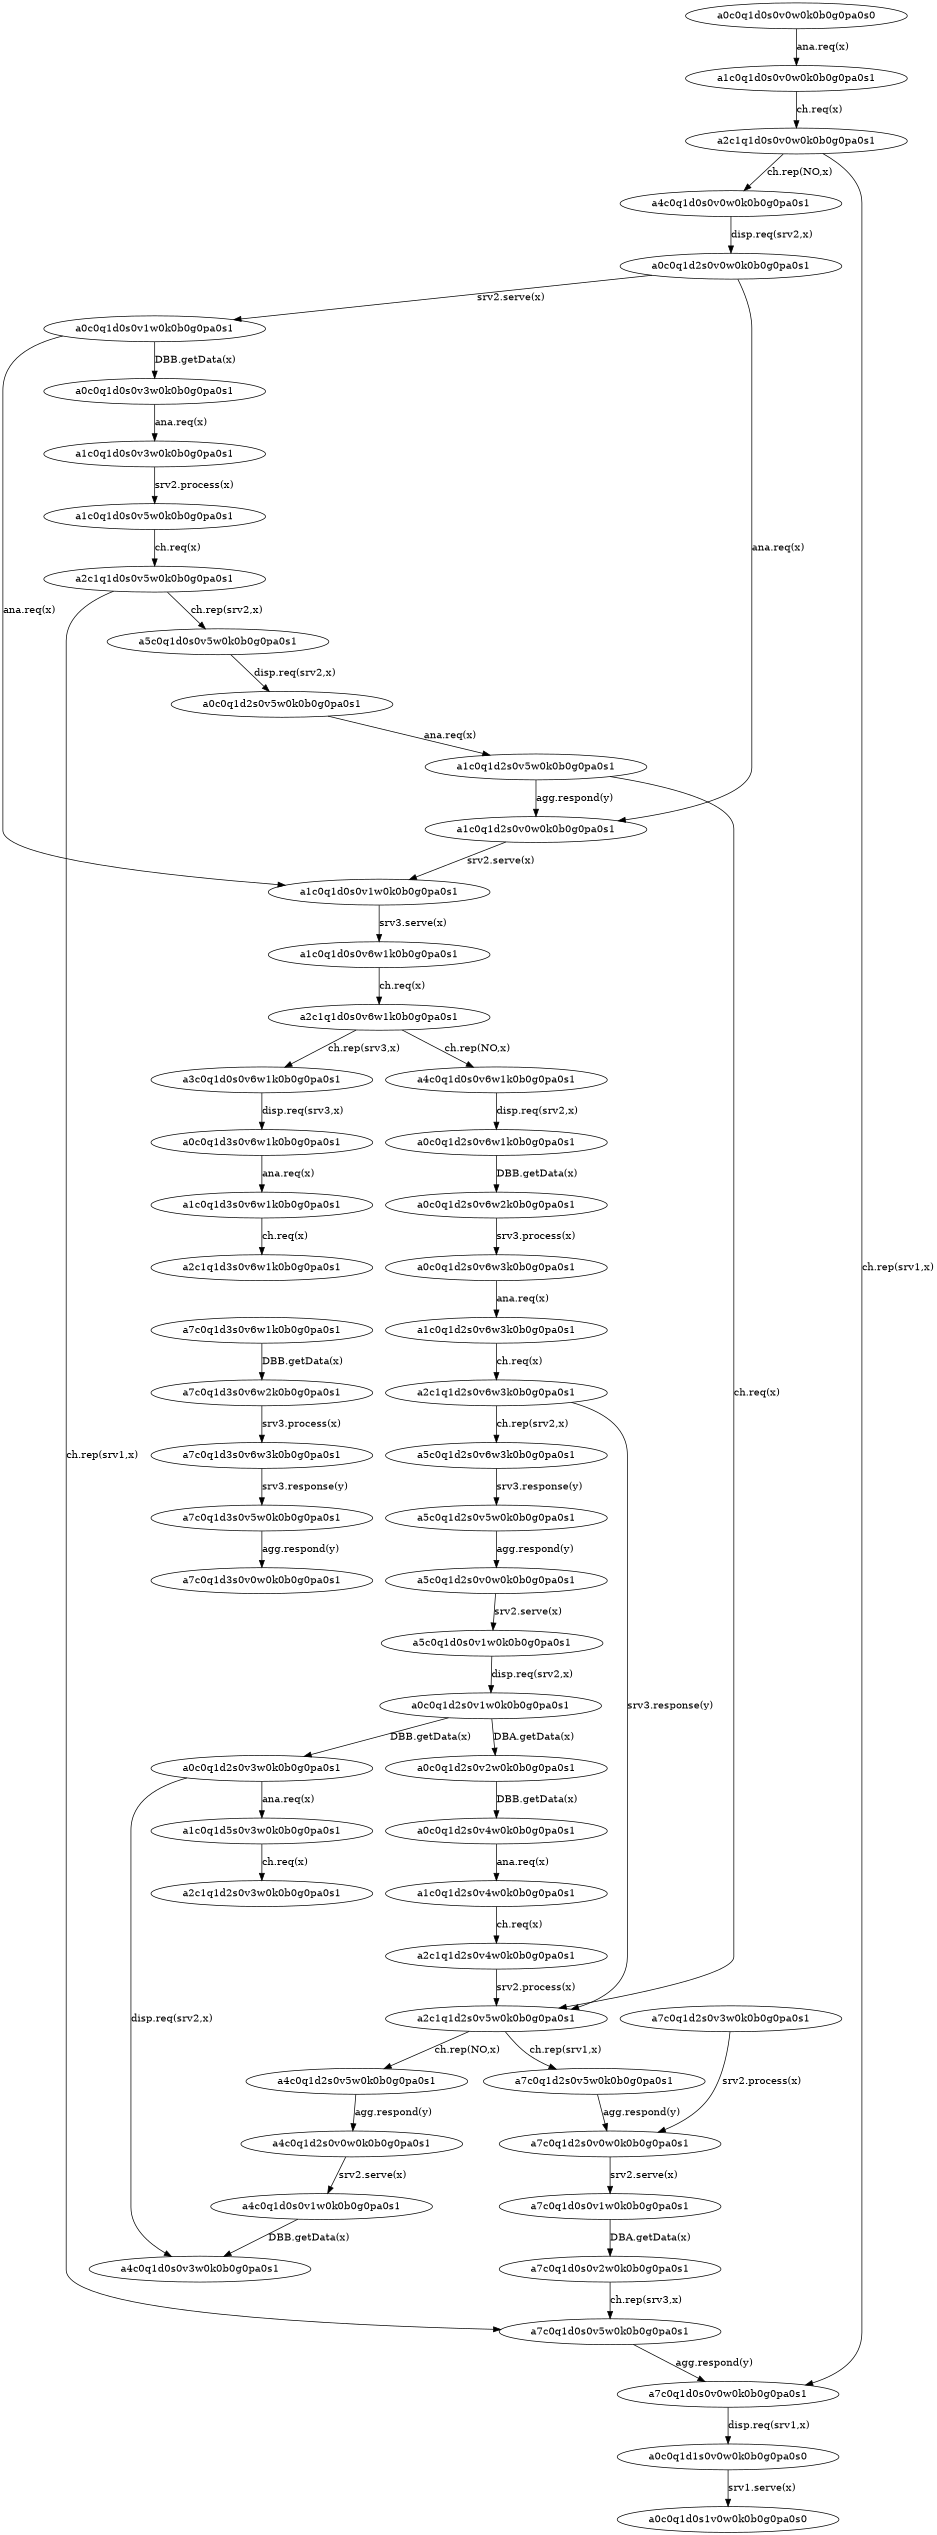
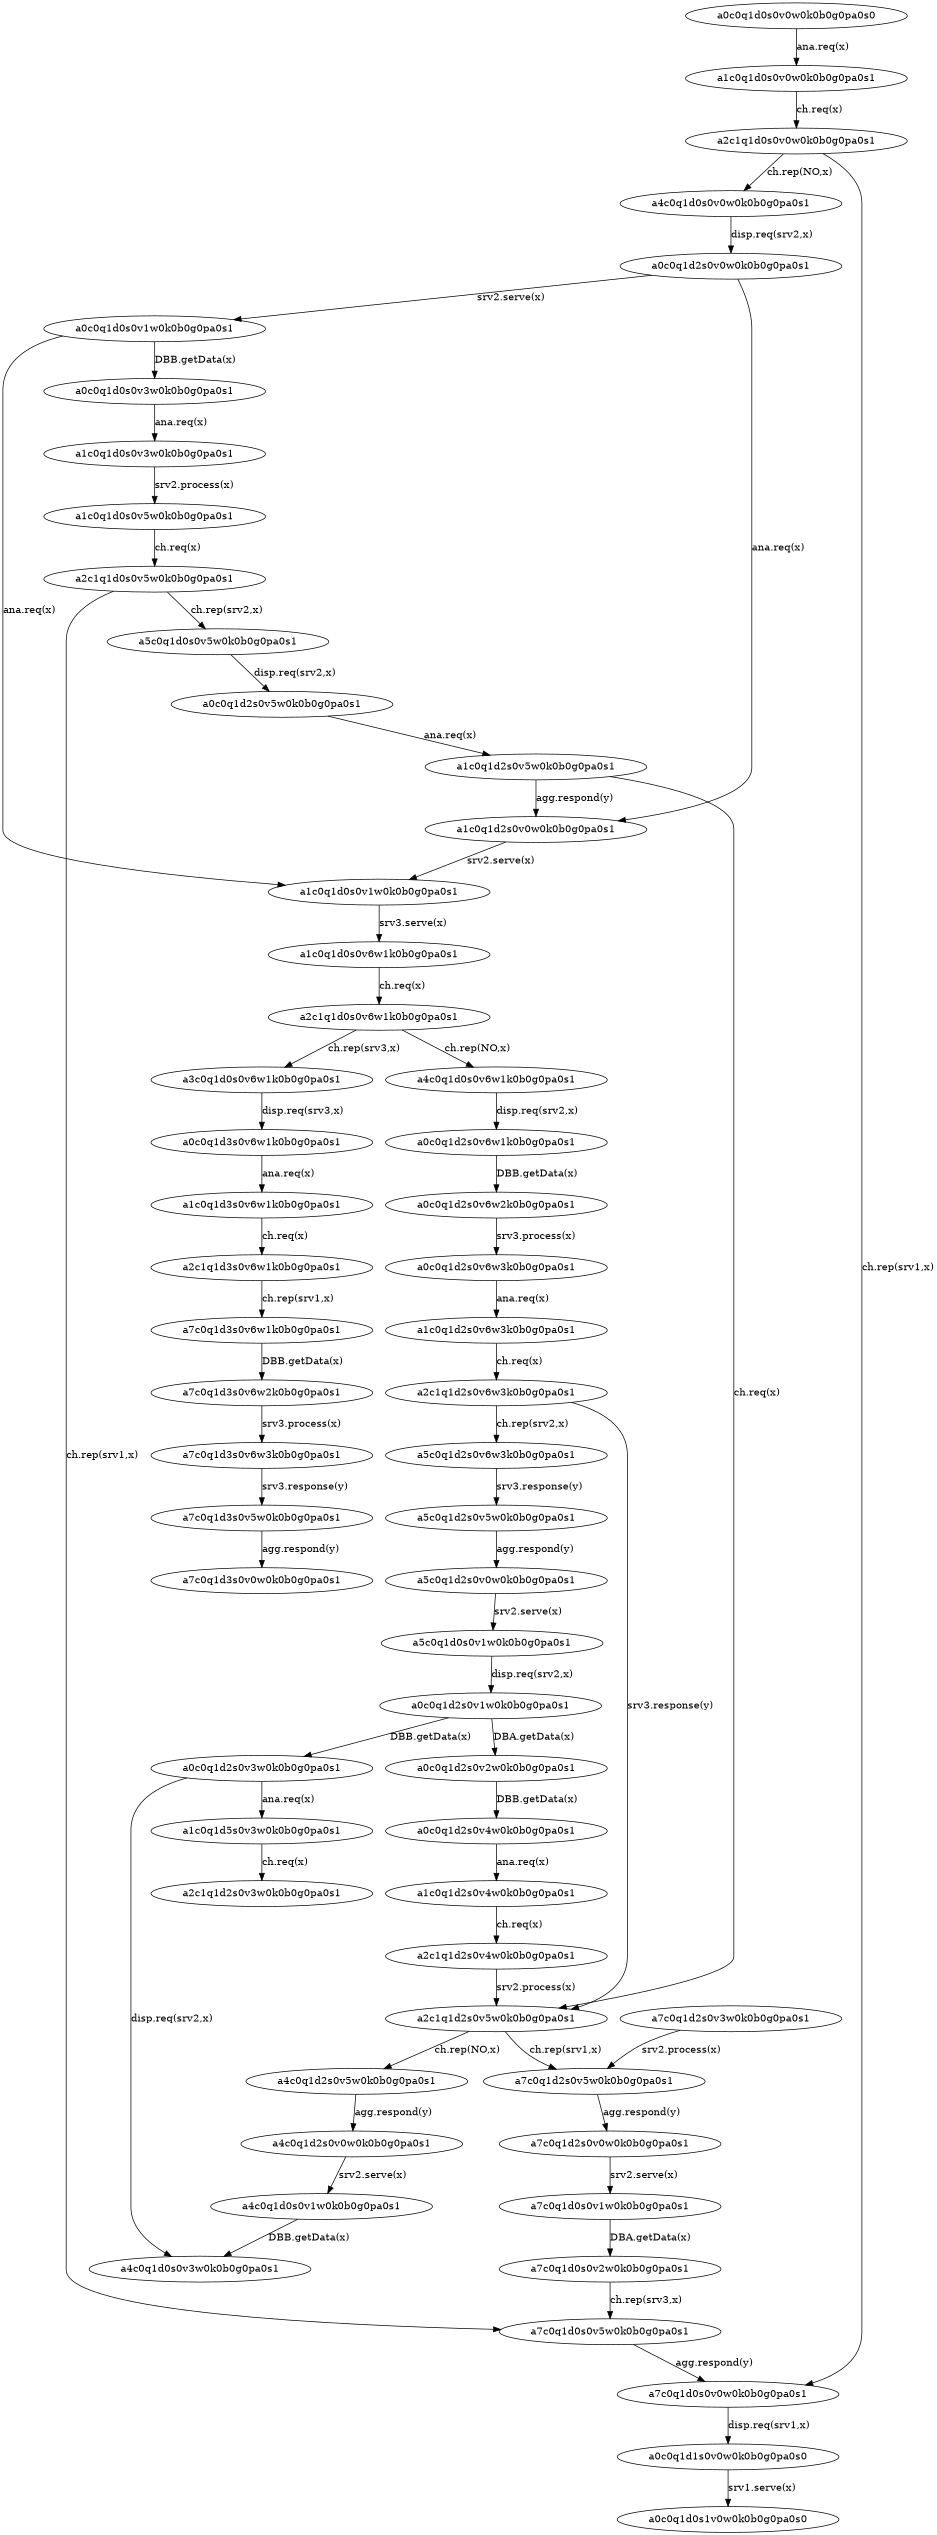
  digraph {
    n1 [label=a1c0q1d5s0v3w0k0b0g0pa0s1]
    a0c0q1d2s0v3w0k0b0g0pa0s1
    a4c0q1d0s0v3w0k0b0g0pa0s1
    a2c1q1d2s0v3w0k0b0g0pa0s1
    a1c0q1d2s0v0w0k0b0g0pa0s1
    a1c0q1d0s0v1w0k0b0g0pa0s1
    a1c0q1d0s0v6w1k0b0g0pa0s1
    a2c1q1d0s0v6w1k0b0g0pa0s1
    a0c0q1d2s0v0w0k0b0g0pa0s1
    a0c0q1d0s0v1w0k0b0g0pa0s1
    a0c0q1d0s0v3w0k0b0g0pa0s1
    a1c0q1d0s0v3w0k0b0g0pa0s1
    a3c0q1d0s0v6w1k0b0g0pa0s1
    a4c0q1d0s0v6w1k0b0g0pa0s1
    a0c0q1d2s0v6w3k0b0g0pa0s1
    a1c0q1d2s0v6w3k0b0g0pa0s1
    a2c1q1d2s0v6w3k0b0g0pa0s1
    a2c1q1d2s0v5w0k0b0g0pa0s1
    a5c0q1d2s0v6w3k0b0g0pa0s1
    a4c0q1d2s0v5w0k0b0g0pa0s1
    a4c0q1d2s0v0w0k0b0g0pa0s1
    a4c0q1d0s0v1w0k0b0g0pa0s1
    a4c0q1d0s0v0w0k0b0g0pa0s1
    a7c0q1d2s0v5w0k0b0g0pa0s1
    a5c0q1d2s0v5w0k0b0g0pa0s1
    a7c0q1d0s0v2w0k0b0g0pa0s1
    a7c0q1d0s0v5w0k0b0g0pa0s1
    a7c0q1d0s0v0w0k0b0g0pa0s1
    a0c0q1d1s0v0w0k0b0g0pa0s0
    a1c0q1d0s0v5w0k0b0g0pa0s1
    a2c1q1d0s0v5w0k0b0g0pa0s1
    a5c0q1d0s0v5w0k0b0g0pa0s1
    a7c0q1d2s0v0w0k0b0g0pa0s1
    a7c0q1d0s0v1w0k0b0g0pa0s1
    a0c0q1d0s1v0w0k0b0g0pa0s0
    a5c0q1d0s0v1w0k0b0g0pa0s1
    a0c0q1d2s0v1w0k0b0g0pa0s1
    a0c0q1d2s0v2w0k0b0g0pa0s1
    a0c0q1d2s0v4w0k0b0g0pa0s1
    a7c0q1d3s0v6w2k0b0g0pa0s1
    a7c0q1d3s0v6w3k0b0g0pa0s1
    a7c0q1d3s0v5w0k0b0g0pa0s1
    a7c0q1d3s0v0w0k0b0g0pa0s1
    a2c1q1d3s0v6w1k0b0g0pa0s1
    a7c0q1d3s0v6w1k0b0g0pa0s1
    a1c0q1d2s0v4w0k0b0g0pa0s1
    a2c1q1d2s0v4w0k0b0g0pa0s1
    a5c0q1d2s0v0w0k0b0g0pa0s1
    a7c0q1d2s0v3w0k0b0g0pa0s1
    a0c0q1d3s0v6w1k0b0g0pa0s1
    a1c0q1d3s0v6w1k0b0g0pa0s1
    a0c0q1d2s0v6w1k0b0g0pa0s1
    a0c0q1d2s0v5w0k0b0g0pa0s1
    a1c0q1d2s0v5w0k0b0g0pa0s1
    a0c0q1d0s0v0w0k0b0g0pa0s0
    a1c0q1d0s0v0w0k0b0g0pa0s1
    a2c1q1d0s0v0w0k0b0g0pa0s1
    a0c0q1d2s0v6w2k0b0g0pa0s1
    n1 -> a2c1q1d2s0v3w0k0b0g0pa0s1 [label="ch.req(x)"]
    a0c0q1d2s0v3w0k0b0g0pa0s1 -> n1 [label="ana.req(x)"]
    a0c0q1d2s0v3w0k0b0g0pa0s1 -> a4c0q1d0s0v3w0k0b0g0pa0s1 [label="disp.req(srv2,x)"]
    a1c0q1d2s0v0w0k0b0g0pa0s1 -> a1c0q1d0s0v1w0k0b0g0pa0s1 [label="srv2.serve(x)"]
    a1c0q1d0s0v1w0k0b0g0pa0s1 -> a1c0q1d0s0v6w1k0b0g0pa0s1 [label="srv3.serve(x)"]
    a1c0q1d0s0v6w1k0b0g0pa0s1 -> a2c1q1d0s0v6w1k0b0g0pa0s1 [label="ch.req(x)"]
    a2c1q1d0s0v6w1k0b0g0pa0s1 -> a3c0q1d0s0v6w1k0b0g0pa0s1 [label="ch.rep(srv3,x)"]
    a2c1q1d0s0v6w1k0b0g0pa0s1 -> a4c0q1d0s0v6w1k0b0g0pa0s1 [label="ch.rep(NO,x)"]
    a0c0q1d2s0v0w0k0b0g0pa0s1 -> a1c0q1d2s0v0w0k0b0g0pa0s1 [label="ana.req(x)"]
    a0c0q1d2s0v0w0k0b0g0pa0s1 -> a0c0q1d0s0v1w0k0b0g0pa0s1 [label="srv2.serve(x)"]
    a0c0q1d0s0v1w0k0b0g0pa0s1 -> a1c0q1d0s0v1w0k0b0g0pa0s1 [label="ana.req(x)"]
    a0c0q1d0s0v1w0k0b0g0pa0s1 -> a0c0q1d0s0v3w0k0b0g0pa0s1 [label="DBB.getData(x)"]
    a0c0q1d0s0v3w0k0b0g0pa0s1 -> a1c0q1d0s0v3w0k0b0g0pa0s1 [label="ana.req(x)"]
    a1c0q1d0s0v3w0k0b0g0pa0s1 -> a1c0q1d0s0v5w0k0b0g0pa0s1 [label="srv2.process(x)"]
    a3c0q1d0s0v6w1k0b0g0pa0s1 -> a0c0q1d3s0v6w1k0b0g0pa0s1 [label="disp.req(srv3,x)"]
    a4c0q1d0s0v6w1k0b0g0pa0s1 -> a0c0q1d2s0v6w1k0b0g0pa0s1 [label="disp.req(srv2,x)"]
    a0c0q1d2s0v6w3k0b0g0pa0s1 -> a1c0q1d2s0v6w3k0b0g0pa0s1 [label="ana.req(x)"]
    a1c0q1d2s0v6w3k0b0g0pa0s1 -> a2c1q1d2s0v6w3k0b0g0pa0s1 [label="ch.req(x)"]
    a2c1q1d2s0v6w3k0b0g0pa0s1 -> a2c1q1d2s0v5w0k0b0g0pa0s1 [label="srv3.response(y)"]
    a2c1q1d2s0v6w3k0b0g0pa0s1 -> a5c0q1d2s0v6w3k0b0g0pa0s1 [label="ch.rep(srv2,x)"]
    a2c1q1d2s0v5w0k0b0g0pa0s1 -> a4c0q1d2s0v5w0k0b0g0pa0s1 [label="ch.rep(NO,x)"]
    a2c1q1d2s0v5w0k0b0g0pa0s1 -> a7c0q1d2s0v5w0k0b0g0pa0s1 [label="ch.rep(srv1,x)"]
    a5c0q1d2s0v6w3k0b0g0pa0s1 -> a5c0q1d2s0v5w0k0b0g0pa0s1 [label="srv3.response(y)"]
    a4c0q1d2s0v5w0k0b0g0pa0s1 -> a4c0q1d2s0v0w0k0b0g0pa0s1 [label="agg.respond(y)"]
    a4c0q1d2s0v0w0k0b0g0pa0s1 -> a4c0q1d0s0v1w0k0b0g0pa0s1 [label="srv2.serve(x)"]
    a4c0q1d0s0v1w0k0b0g0pa0s1 -> a4c0q1d0s0v3w0k0b0g0pa0s1 [label="DBB.getData(x)"]
    a4c0q1d0s0v0w0k0b0g0pa0s1 -> a0c0q1d2s0v0w0k0b0g0pa0s1 [label="disp.req(srv2,x)"]
    a7c0q1d2s0v5w0k0b0g0pa0s1 -> a7c0q1d2s0v0w0k0b0g0pa0s1 [label="agg.respond(y)"]
    a5c0q1d2s0v5w0k0b0g0pa0s1 -> a5c0q1d2s0v0w0k0b0g0pa0s1 [label="agg.respond(y)"]
    a7c0q1d0s0v2w0k0b0g0pa0s1 -> a7c0q1d0s0v5w0k0b0g0pa0s1 [label="ch.rep(srv3,x)"]
    a7c0q1d0s0v5w0k0b0g0pa0s1 -> a7c0q1d0s0v0w0k0b0g0pa0s1 [label="agg.respond(y)"]
    a7c0q1d0s0v0w0k0b0g0pa0s1 -> a0c0q1d1s0v0w0k0b0g0pa0s0 [label="disp.req(srv1,x)"]
    a0c0q1d1s0v0w0k0b0g0pa0s0 -> a0c0q1d0s1v0w0k0b0g0pa0s0 [label="srv1.serve(x)"]
    a1c0q1d0s0v5w0k0b0g0pa0s1 -> a2c1q1d0s0v5w0k0b0g0pa0s1 [label="ch.req(x)"]
    a2c1q1d0s0v5w0k0b0g0pa0s1 -> a7c0q1d0s0v5w0k0b0g0pa0s1 [label="ch.rep(srv1,x)"]
    a2c1q1d0s0v5w0k0b0g0pa0s1 -> a5c0q1d0s0v5w0k0b0g0pa0s1 [label="ch.rep(srv2,x)"]
    a5c0q1d0s0v5w0k0b0g0pa0s1 -> a0c0q1d2s0v5w0k0b0g0pa0s1 [label="disp.req(srv2,x)"]
    a7c0q1d2s0v0w0k0b0g0pa0s1 -> a7c0q1d0s0v1w0k0b0g0pa0s1 [label="srv2.serve(x)"]
    a7c0q1d0s0v1w0k0b0g0pa0s1 -> a7c0q1d0s0v2w0k0b0g0pa0s1 [label="DBA.getData(x)"]
    a5c0q1d0s0v1w0k0b0g0pa0s1 -> a0c0q1d2s0v1w0k0b0g0pa0s1 [label="disp.req(srv2,x)"]
    a0c0q1d2s0v1w0k0b0g0pa0s1 -> a0c0q1d2s0v3w0k0b0g0pa0s1 [label="DBB.getData(x)"]
    a0c0q1d2s0v1w0k0b0g0pa0s1 -> a0c0q1d2s0v2w0k0b0g0pa0s1 [label="DBA.getData(x)"]
    a0c0q1d2s0v2w0k0b0g0pa0s1 -> a0c0q1d2s0v4w0k0b0g0pa0s1 [label="DBB.getData(x)"]
    a0c0q1d2s0v4w0k0b0g0pa0s1 -> a1c0q1d2s0v4w0k0b0g0pa0s1 [label="ana.req(x)"]
    a7c0q1d3s0v6w2k0b0g0pa0s1 -> a7c0q1d3s0v6w3k0b0g0pa0s1 [label="srv3.process(x)"]
    a7c0q1d3s0v6w3k0b0g0pa0s1 -> a7c0q1d3s0v5w0k0b0g0pa0s1 [label="srv3.response(y)"]
    a7c0q1d3s0v5w0k0b0g0pa0s1 -> a7c0q1d3s0v0w0k0b0g0pa0s1 [label="agg.respond(y)"]
+   a2c1q1d3s0v6w1k0b0g0pa0s1 -> a7c0q1d3s0v6w1k0b0g0pa0s1 [label="ch.rep(srv1,x)"]
    a7c0q1d3s0v6w1k0b0g0pa0s1 -> a7c0q1d3s0v6w2k0b0g0pa0s1 [label="DBB.getData(x)"]
    a1c0q1d2s0v4w0k0b0g0pa0s1 -> a2c1q1d2s0v4w0k0b0g0pa0s1 [label="ch.req(x)"]
    a2c1q1d2s0v4w0k0b0g0pa0s1 -> a2c1q1d2s0v5w0k0b0g0pa0s1 [label="srv2.process(x)"]
    a5c0q1d2s0v0w0k0b0g0pa0s1 -> a5c0q1d0s0v1w0k0b0g0pa0s1 [label="srv2.serve(x)"]
-   a7c0q1d2s0v3w0k0b0g0pa0s1 -> a7c0q1d2s0v0w0k0b0g0pa0s1 [label="srv2.process(x)"]
+   a7c0q1d2s0v3w0k0b0g0pa0s1 -> a7c0q1d2s0v5w0k0b0g0pa0s1 [label="srv2.process(x)"]
    a0c0q1d3s0v6w1k0b0g0pa0s1 -> a1c0q1d3s0v6w1k0b0g0pa0s1 [label="ana.req(x)"]
    a1c0q1d3s0v6w1k0b0g0pa0s1 -> a2c1q1d3s0v6w1k0b0g0pa0s1 [label="ch.req(x)"]
    a0c0q1d2s0v6w1k0b0g0pa0s1 -> a0c0q1d2s0v6w2k0b0g0pa0s1 [label="DBB.getData(x)"]
    a0c0q1d2s0v5w0k0b0g0pa0s1 -> a1c0q1d2s0v5w0k0b0g0pa0s1 [label="ana.req(x)"]
    a1c0q1d2s0v5w0k0b0g0pa0s1 -> a1c0q1d2s0v0w0k0b0g0pa0s1 [label="agg.respond(y)"]
    a1c0q1d2s0v5w0k0b0g0pa0s1 -> a2c1q1d2s0v5w0k0b0g0pa0s1 [label="ch.req(x)"]
    a0c0q1d0s0v0w0k0b0g0pa0s0 -> a1c0q1d0s0v0w0k0b0g0pa0s1 [label="ana.req(x)"]
    a1c0q1d0s0v0w0k0b0g0pa0s1 -> a2c1q1d0s0v0w0k0b0g0pa0s1 [label="ch.req(x)"]
    a2c1q1d0s0v0w0k0b0g0pa0s1 -> a4c0q1d0s0v0w0k0b0g0pa0s1 [label="ch.rep(NO,x)"]
    a2c1q1d0s0v0w0k0b0g0pa0s1 -> a7c0q1d0s0v0w0k0b0g0pa0s1 [label="ch.rep(srv1,x)"]
    a0c0q1d2s0v6w2k0b0g0pa0s1 -> a0c0q1d2s0v6w3k0b0g0pa0s1 [label="srv3.process(x)"]
  }
